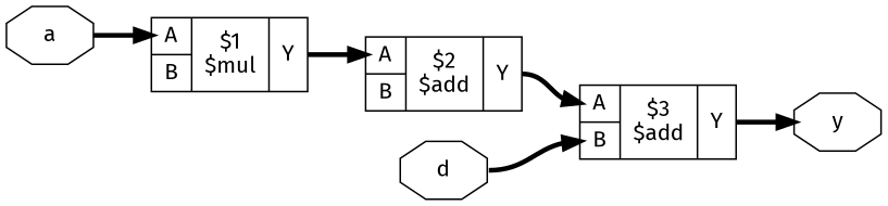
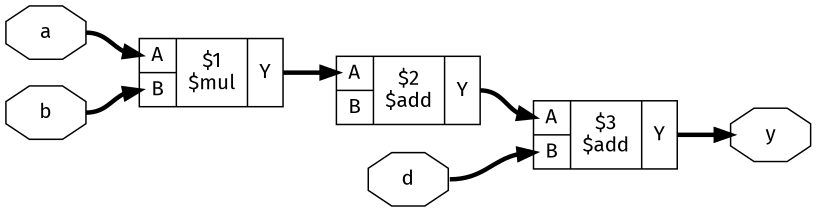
  digraph {
    fontname="Fira Sans"
    rankdir=LR
    remincross=true
    node [color=black fontcolor=black fontname="Fira Sans" shape=octagon]
    edge [color=black fontcolor=black fontname="Fira Sans" headport="p8:w" style="setlinewidth(3)" tailport=e]
    n1 [label=a]
    n2 [label="{{<p8> A|<p9> B}|$1\n$mul|{<p10> Y}}" shape=record color="" fontcolor=""]
    n3 [label="{{<p8> A|<p9> B}|$2\n$add|{<p10> Y}}" shape=record color="" fontcolor=""]
+   n4 [label=b]
    n5 [label="{{<p8> A|<p9> B}|$3\n$add|{<p10> Y}}" shape=record color="" fontcolor=""]
    n6 [label=d]
    n7 [label=y]
    n1 -> n2
    n2 -> n3 [tailport="p10:e"]
    n3 -> n5 [tailport="p10:e"]
+   n4 -> n2 [headport="p9:w"]
    n5 -> n7 [headport=w tailport="p10:e"]
    n6 -> n5 [headport="p9:w"]
  }
